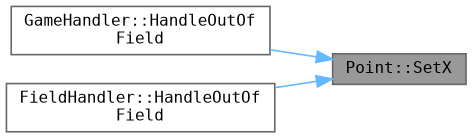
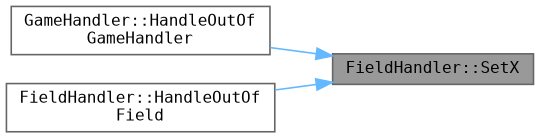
  digraph {
    fontname="DejaVu Sans Mono"
    rankdir=RL
    node [color=grey40 fillcolor=white fontname="DejaVu Sans Mono" fontsize=10 shape=box style=filled]
    edge [color=steelblue1 dir=back fontname="DejaVu Sans Mono" fontsize=10 labelfontname=Helvetica labelfontsize=10 style=solid]
-   n1 [color=gray40 fillcolor=grey60 fontcolor=black height=0.2 label="Point::SetX" width=0.4]
-   n2 [height=0.2 label="GameHandler::HandleOutOf\lField" width=0.4]
+   n1 [color=gray40 fillcolor=grey60 fontcolor=black height=0.2 label="FieldHandler::SetX" width=0.4]
+   n2 [height=0.2 label="GameHandler::HandleOutOf\lGameHandler" width=0.4]
    n3 [height=0.2 label="FieldHandler::HandleOutOf\lField" width=0.4]
    n1 -> n2
    n1 -> n3
  }
